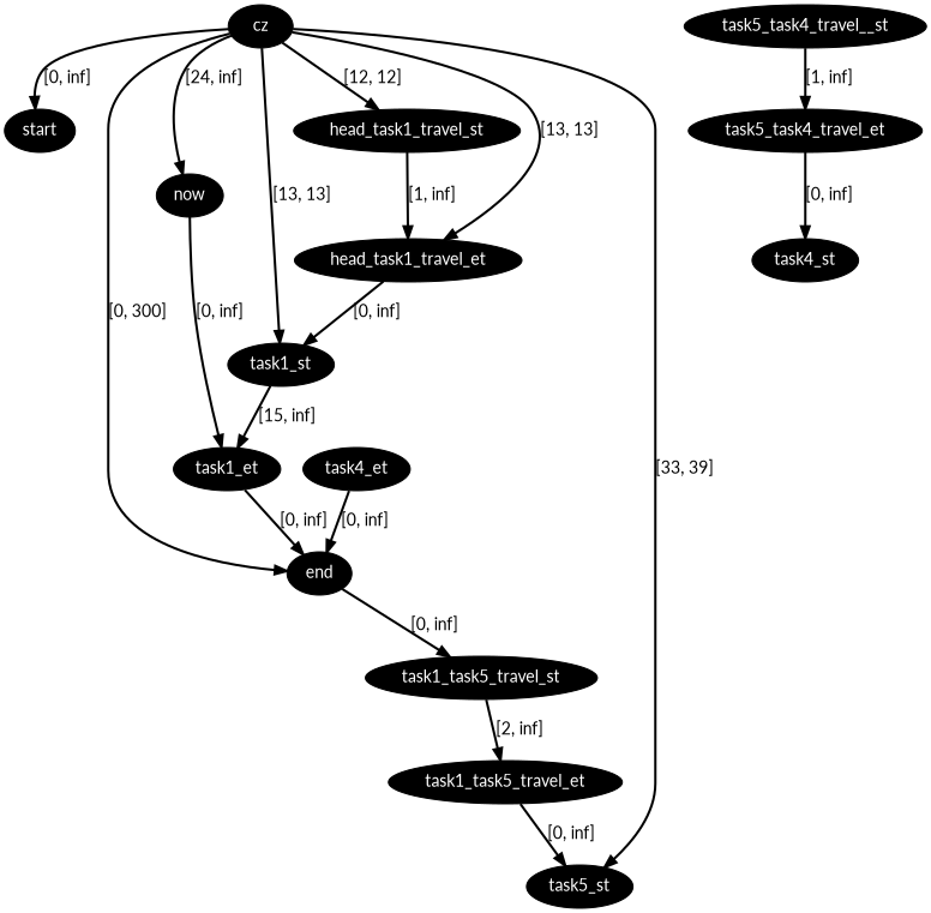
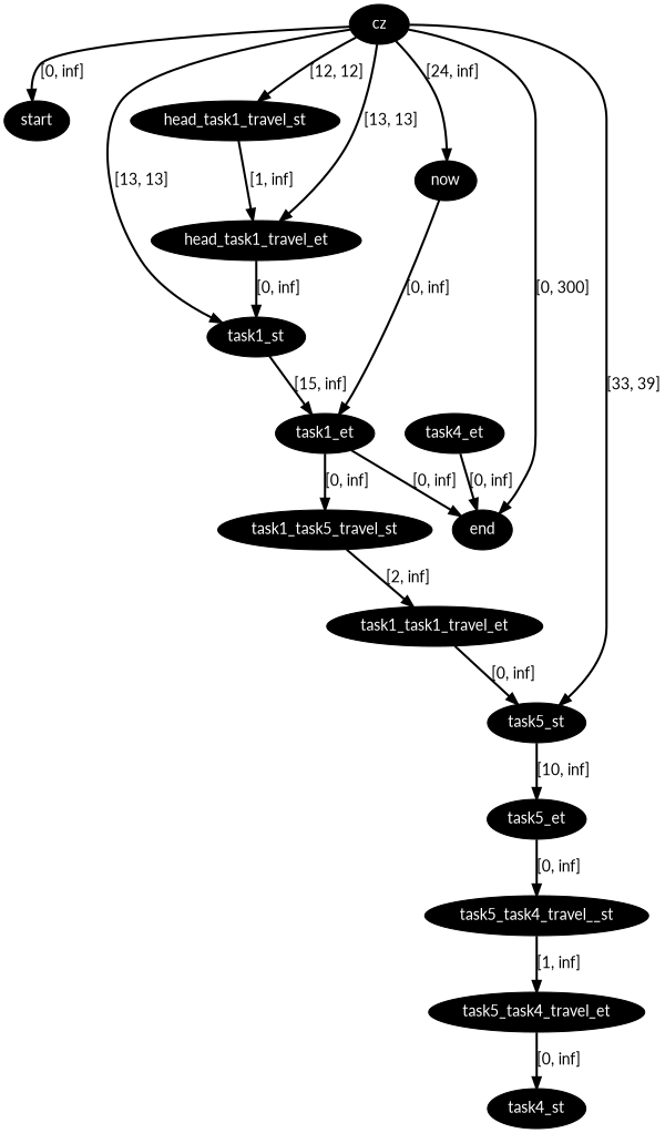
  digraph {
    fontname=Lato
    node [fillcolor=black fontcolor=white fontname=Lato style=filled]
    edge [color=black fontname=Lato penwidth=2]
    n1 [label=cz]
    n2 [label=start]
    n3 [label=now]
    n4 [label=end]
    n5 [label=head_task1_travel_st]
    n6 [label=head_task1_travel_et]
    n7 [label=task1_st]
    n8 [label=task5_st]
    n9 [label=task1_et]
+   n10 [label=task5_et]
    n11 [label=task1_task5_travel_st]
-   n12 [label=task1_task5_travel_et]
+   n12 [label=task1_task1_travel_et]
    n13 [label=task4_st]
    n14 [label=task4_et]
    n15 [label=task5_task4_travel__st]
    n16 [label=task5_task4_travel_et]
    n1 -> n2 [label="[0, inf]"]
    n1 -> n3 [label="[24, inf]"]
    n1 -> n4 [label="[0, 300]"]
    n1 -> n5 [label="[12, 12]"]
    n1 -> n6 [label="[13, 13]"]
    n1 -> n7 [label="[13, 13]"]
    n1 -> n8 [label="[33, 39]"]
    n3 -> n9 [label="[0, inf]"]
    n5 -> n6 [label="[1, inf]"]
    n6 -> n7 [label="[0, inf]"]
    n7 -> n9 [label="[15, inf]"]
+   n8 -> n10 [label="[10, inf]"]
    n9 -> n4 [label="[0, inf]"]
-   n4 -> n11 [label="[0, inf]"]
+   n9 -> n11 [label="[0, inf]"]
+   n10 -> n15 [label="[0, inf]"]
    n11 -> n12 [label="[2, inf]"]
    n12 -> n8 [label="[0, inf]"]
    n14 -> n4 [label="[0, inf]"]
    n15 -> n16 [label="[1, inf]"]
    n16 -> n13 [label="[0, inf]"]
  }
